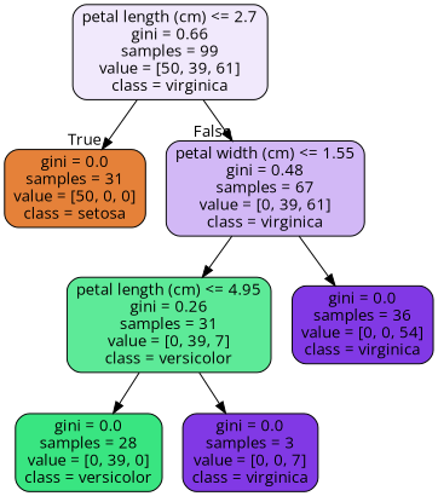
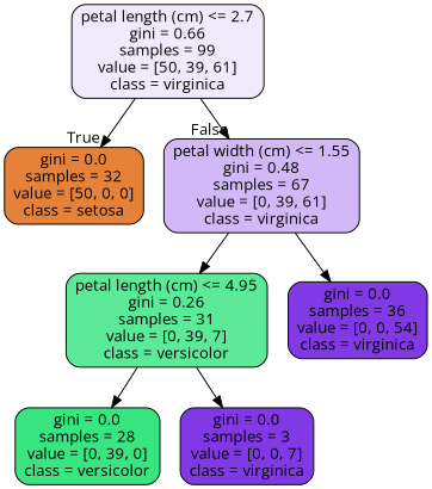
  digraph {
    fontname="Open Sans"
    node [color=black fillcolor="#8139e5" fontname="Open Sans" shape=box style="filled, rounded"]
    edge [fontname="Open Sans"]
    n1 [fillcolor="#f1e9fc" label="petal length (cm) <= 2.7\ngini = 0.66\nsamples = 99\nvalue = [50, 39, 61]\nclass = virginica"]
-   n2 [fillcolor="#e58139" label="gini = 0.0\nsamples = 31\nvalue = [50, 0, 0]\nclass = setosa"]
+   n2 [fillcolor="#e58139" label="gini = 0.0\nsamples = 32\nvalue = [50, 0, 0]\nclass = setosa"]
    n3 [fillcolor="#d2b8f6" label="petal width (cm) <= 1.55\ngini = 0.48\nsamples = 67\nvalue = [0, 39, 61]\nclass = virginica"]
    n4 [fillcolor="#5dea98" label="petal length (cm) <= 4.95\ngini = 0.26\nsamples = 31\nvalue = [0, 39, 7]\nclass = versicolor"]
    n5 [label="gini = 0.0\nsamples = 36\nvalue = [0, 0, 54]\nclass = virginica"]
    n6 [fillcolor="#39e581" label="gini = 0.0\nsamples = 28\nvalue = [0, 39, 0]\nclass = versicolor"]
    n7 [label="gini = 0.0\nsamples = 3\nvalue = [0, 0, 7]\nclass = virginica"]
    n1 -> n2 [headlabel=True labelangle=45 labeldistance=2.5]
    n1 -> n3 [headlabel=False labelangle=-45 labeldistance=2.5]
    n3 -> n4
    n3 -> n5
    n4 -> n6
    n4 -> n7
  }
